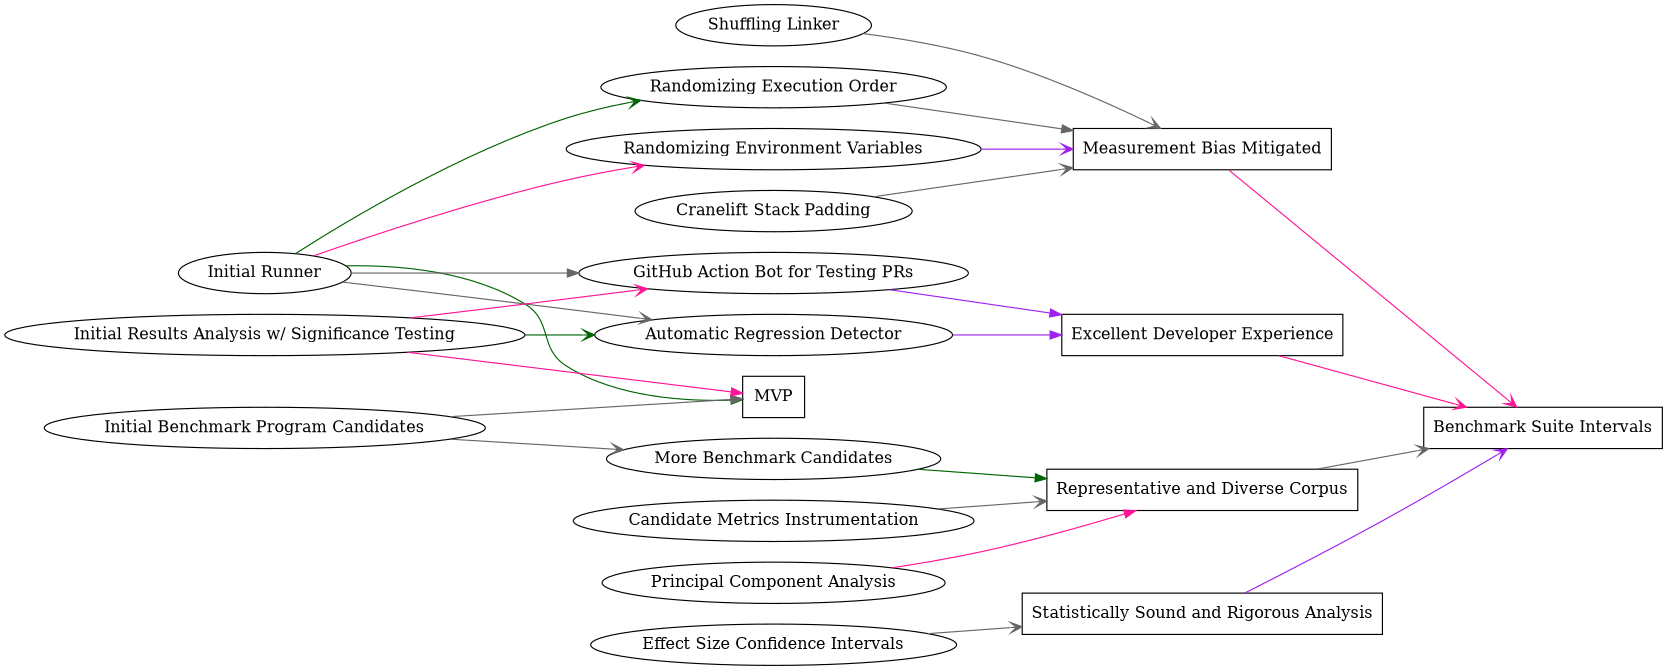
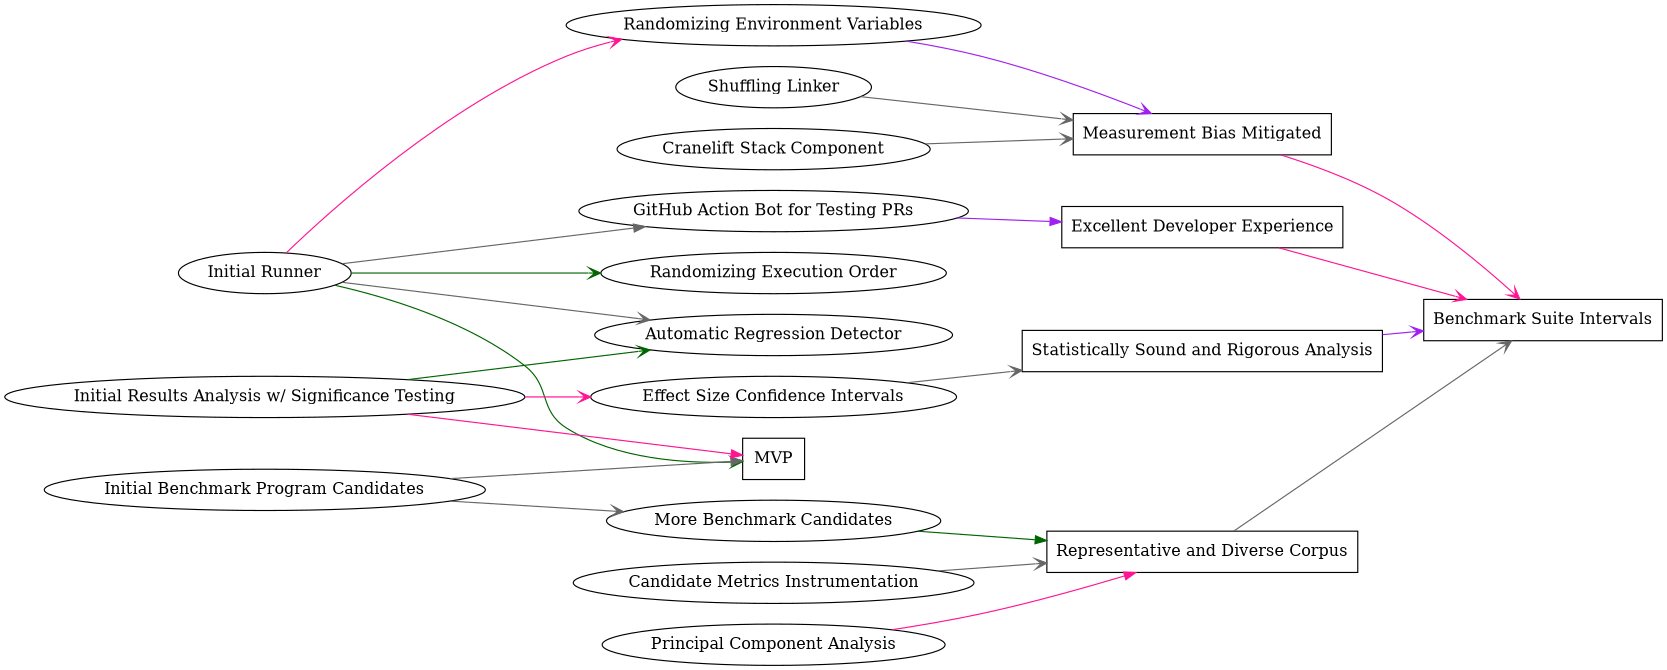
  digraph {
    rankdir=LR
    edge [arrowhead=vee color=gray40]
    n1 [label="Initial Runner"]
    n2 [label="Initial Benchmark Program Candidates"]
    n3 [label="Initial Results Analysis w/ Significance Testing"]
    n4 [label=MVP shape=rectangle]
-   n5 [label="Cranelift Stack Padding"]
+   n5 [label="Cranelift Stack Component"]
    n6 [label="Randomizing Environment Variables"]
    n7 [label="Shuffling Linker"]
    n8 [label="Randomizing Execution Order"]
    n9 [label="More Benchmark Candidates"]
    n10 [label="Candidate Metrics Instrumentation"]
    n11 [label="Principal Component Analysis"]
    n12 [label="GitHub Action Bot for Testing PRs"]
    n13 [label="Automatic Regression Detector"]
    n14 [label="Measurement Bias Mitigated" shape=rectangle]
    n15 [label="Representative and Diverse Corpus" shape=rectangle]
    n16 [label="Statistically Sound and Rigorous Analysis" shape=rectangle]
    n17 [label="Excellent Developer Experience" shape=rectangle]
    n18 [label="Benchmark Suite Intervals" shape=rectangle]
    n19 [label="Effect Size Confidence Intervals"]
    subgraph sub_1 {
      rank=same
      n1
      n2
      n3
    }
    subgraph sub_2 {
      rank=same
      n4
    }
    subgraph sub_3 {
      rank=same
      n5
      n6
      n7
      n8
    }
    subgraph sub_4 {
      rank=same
      n9
      n10
      n11
    }
    subgraph sub_5 {
      rank=same
      n12
      n13
    }
    subgraph sub_6 {
      rank=same
      n14
      n15
      n16
      n17
    }
    subgraph sub_7 {
      rank=same
      n18
    }
-   n1 -> n4 [arrowhead=normal color=darkgreen]
+   n1 -> n4 [color=darkgreen]
    n1 -> n6 [color=deeppink]
    n1 -> n8 [color=darkgreen]
    n1 -> n12 [arrowhead=normal]
    n1 -> n13
    n2 -> n4 [arrowhead=normal]
    n2 -> n9
    n3 -> n4 [arrowhead=normal color=deeppink]
    n3 -> n13 [color=darkgreen]
-   n3 -> n12 [color=deeppink]
+   n3 -> n19 [color=deeppink]
    n5 -> n14
    n6 -> n14 [color=purple]
    n7 -> n14
-   n8 -> n14 [arrowhead=normal]
    n9 -> n15 [arrowhead=normal color=darkgreen]
    n10 -> n15
    n11 -> n15 [arrowhead=normal color=deeppink]
    n12 -> n17 [arrowhead=normal color=purple]
-   n13 -> n17 [arrowhead=normal color=purple]
    n14 -> n18 [color=deeppink]
    n15 -> n18
    n16 -> n18 [color=purple]
    n17 -> n18 [color=deeppink]
    n19 -> n16
  }
